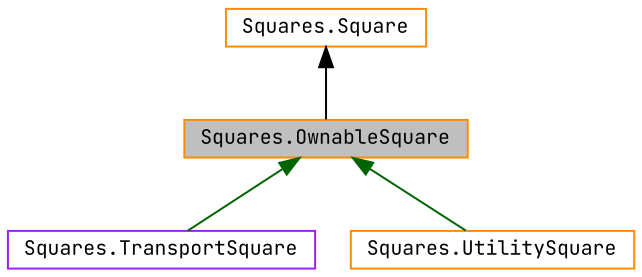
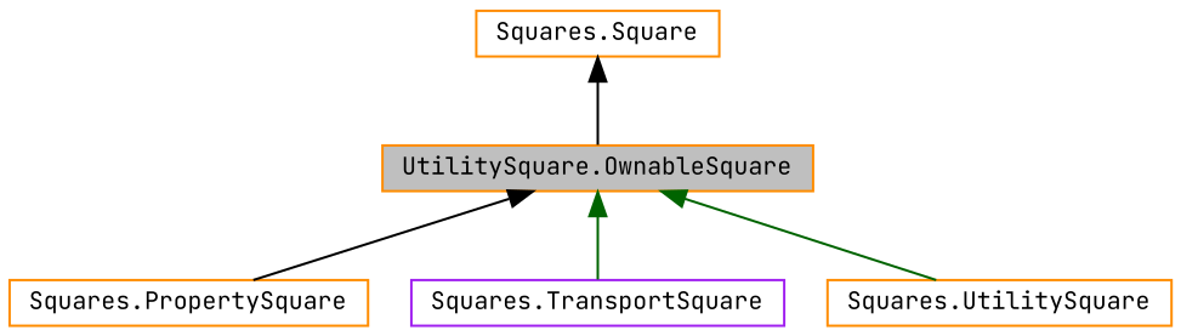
  digraph {
    fontname="JetBrains Mono"
    node [color=darkorange fillcolor=white fontname="JetBrains Mono" fontsize=10 shape=record style=filled]
    edge [color=black dir=back fontname="JetBrains Mono" fontsize=10 labelfontname=Helvetica labelfontsize=10 style=solid]
-   n1 [fillcolor=grey75 fontcolor=black height=0.2 label="Squares.OwnableSquare" width=0.4]
+   n1 [fillcolor=grey75 fontcolor=black height=0.2 label="UtilitySquare.OwnableSquare" width=0.4]
+   n2 [height=0.2 label="Squares.PropertySquare" width=0.4]
    n3 [color=purple height=0.2 label="Squares.TransportSquare" width=0.4]
    n4 [height=0.2 label="Squares.UtilitySquare" width=0.4]
    n5 [height=0.2 label="Squares.Square" width=0.4]
+   n1 -> n2
    n1 -> n3 [color=darkgreen]
    n1 -> n4 [color=darkgreen]
    n5 -> n1
  }
